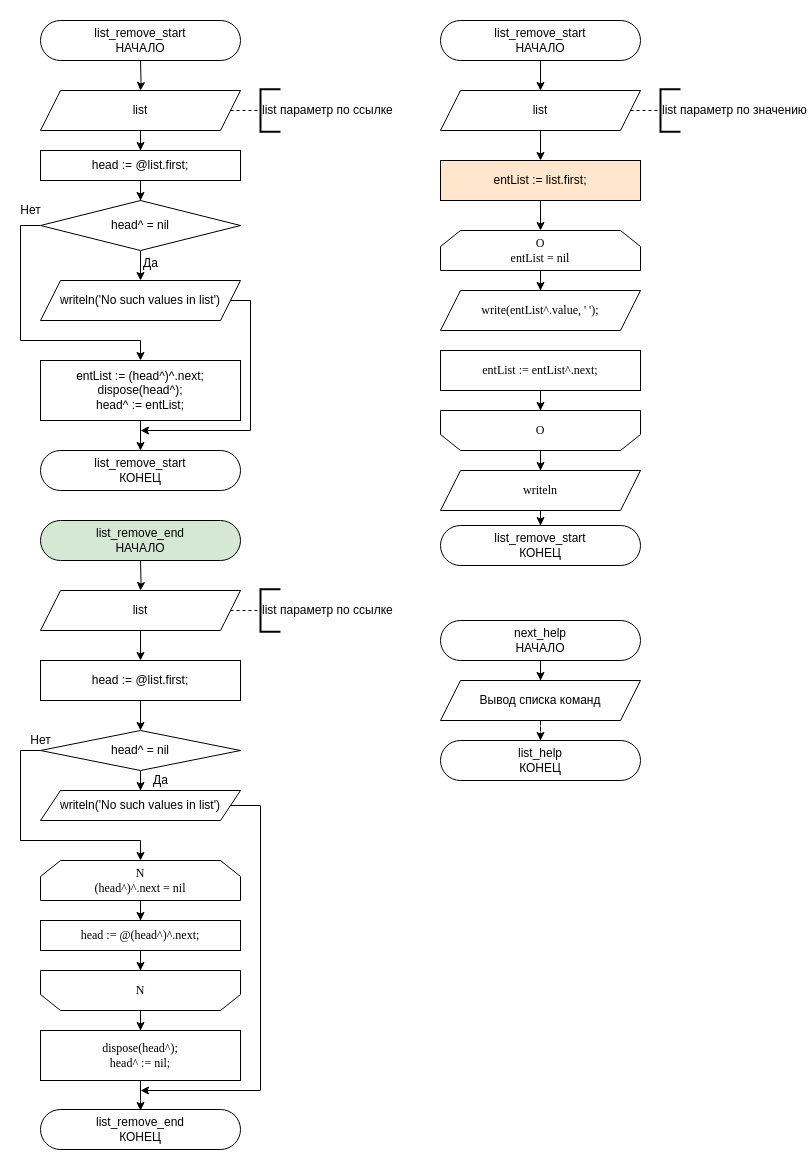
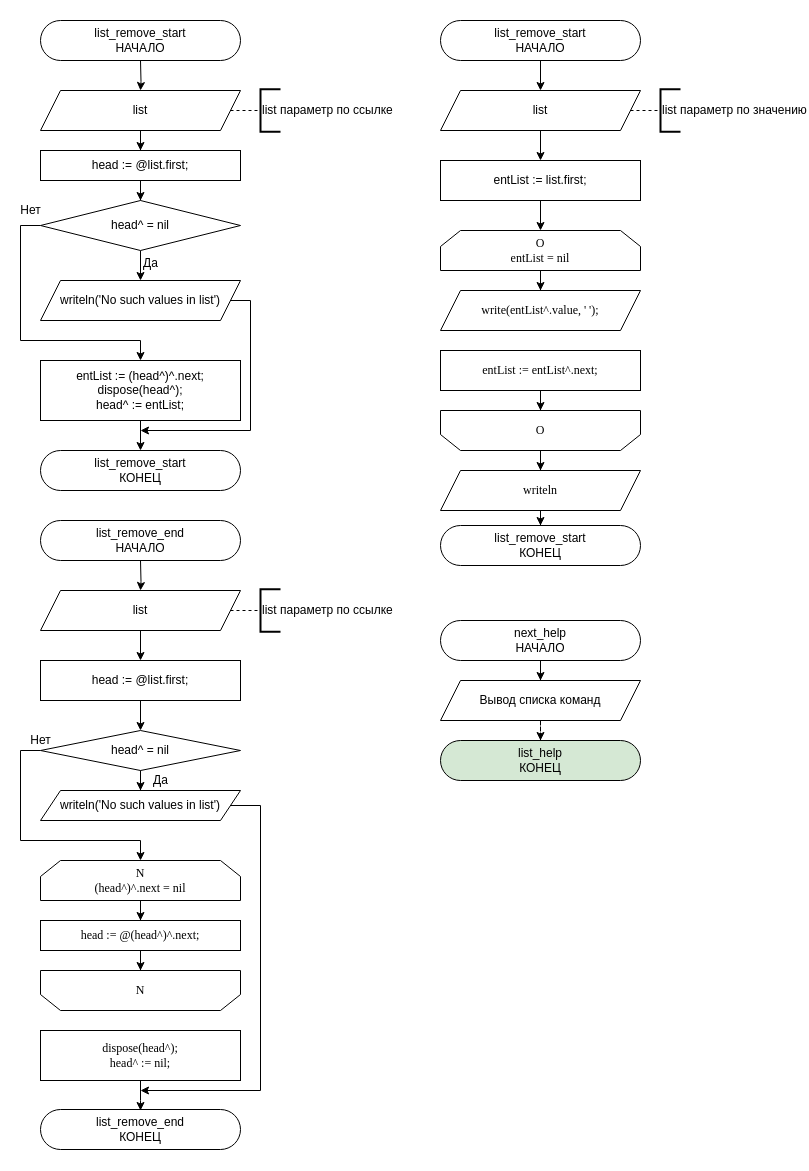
  <mxCell id="0" />
  <mxCell id="1" parent="0" />
  <mxCell id="2" value="list_remove_start&lt;br style=&quot;font-size: 12px;&quot;&gt;НАЧАЛО" style="rounded=1;whiteSpace=wrap;html=1;arcSize=50;strokeWidth=1;fontSize=12;" vertex="1" parent="1"><mxGeometry x="40" y="20" width="200" height="40" as="geometry" /></mxCell>
  <mxCell id="3" value="" style="edgeStyle=orthogonalEdgeStyle;rounded=0;orthogonalLoop=1;jettySize=auto;html=1;fontSize=12;" edge="1" parent="1" target="5"><mxGeometry relative="1" as="geometry"><mxPoint x="140" y="60" as="sourcePoint" /></mxGeometry></mxCell>
  <mxCell id="4" value="" style="edgeStyle=orthogonalEdgeStyle;rounded=0;orthogonalLoop=1;jettySize=auto;html=1;fontSize=12;" edge="1" parent="1" source="5" target="9"><mxGeometry relative="1" as="geometry" /></mxCell>
  <mxCell id="5" value="list" style="shape=parallelogram;perimeter=parallelogramPerimeter;whiteSpace=wrap;html=1;fixedSize=1;fontSize=12;" vertex="1" parent="1"><mxGeometry x="40" y="90" width="200" height="40" as="geometry" /></mxCell>
  <mxCell id="6" value="" style="endArrow=none;dashed=1;html=1;exitX=1;exitY=0.5;exitDx=0;exitDy=0;fontSize=12;" edge="1" parent="1"><mxGeometry width="50" height="50" relative="1" as="geometry"><mxPoint x="230" y="110" as="sourcePoint" /><mxPoint x="260" y="110" as="targetPoint" /></mxGeometry></mxCell>
  <mxCell id="7" value="list параметр по ссылке" style="strokeWidth=2;html=1;shape=mxgraph.flowchart.annotation_1;align=left;pointerEvents=1;fontSize=12;" vertex="1" parent="1"><mxGeometry x="260" y="88.75" width="20" height="42.5" as="geometry" /></mxCell>
  <mxCell id="8" value="" style="edgeStyle=orthogonalEdgeStyle;rounded=0;orthogonalLoop=1;jettySize=auto;html=1;fontSize=12;" edge="1" parent="1" source="9" target="12"><mxGeometry relative="1" as="geometry" /></mxCell>
  <mxCell id="9" value="head := @list.first;" style="whiteSpace=wrap;html=1;fontSize=12;" vertex="1" parent="1"><mxGeometry x="40" y="150" width="200" height="30" as="geometry" /></mxCell>
  <mxCell id="10" value="Да" style="edgeStyle=orthogonalEdgeStyle;rounded=0;orthogonalLoop=1;jettySize=auto;html=1;fontSize=12;" edge="1" parent="1" source="12" target="14"><mxGeometry x="-0.5" y="10" relative="1" as="geometry"><mxPoint as="offset" /></mxGeometry></mxCell>
  <mxCell id="11" value="Нет" style="edgeStyle=orthogonalEdgeStyle;rounded=0;orthogonalLoop=1;jettySize=auto;html=1;entryX=0.5;entryY=0;entryDx=0;entryDy=0;exitX=0;exitY=0.5;exitDx=0;exitDy=0;fontSize=12;" edge="1" parent="1" source="12" target="16"><mxGeometry x="-0.927" y="-15" relative="1" as="geometry"><mxPoint x="-40" y="225" as="targetPoint" /><Array as="points"><mxPoint x="20" y="225" /><mxPoint x="20" y="340" /><mxPoint x="140" y="340" /></Array><mxPoint as="offset" /></mxGeometry></mxCell>
  <mxCell id="12" value="head^ = nil" style="rhombus;whiteSpace=wrap;html=1;fontSize=12;" vertex="1" parent="1"><mxGeometry x="40" y="200" width="200" height="50" as="geometry" /></mxCell>
  <mxCell id="13" value="" style="edgeStyle=orthogonalEdgeStyle;rounded=0;orthogonalLoop=1;jettySize=auto;html=1;exitX=1;exitY=0.5;exitDx=0;exitDy=0;fontSize=12;" edge="1" parent="1" source="14"><mxGeometry relative="1" as="geometry"><mxPoint x="140" y="430" as="targetPoint" /><Array as="points"><mxPoint x="250" y="300" /><mxPoint x="250" y="430" /></Array></mxGeometry></mxCell>
  <mxCell id="14" value="writeln('No such values in list')" style="shape=parallelogram;perimeter=parallelogramPerimeter;whiteSpace=wrap;html=1;fixedSize=1;fontSize=12;" vertex="1" parent="1"><mxGeometry x="40" y="280" width="200" height="40" as="geometry" /></mxCell>
  <mxCell id="15" value="" style="edgeStyle=orthogonalEdgeStyle;rounded=0;orthogonalLoop=1;jettySize=auto;html=1;fontSize=12;" edge="1" parent="1" source="16" target="17"><mxGeometry relative="1" as="geometry" /></mxCell>
  <mxCell id="16" value="&lt;div style=&quot;font-size: 12px;&quot;&gt;entList := (head^)^.next;&lt;/div&gt;&lt;div style=&quot;font-size: 12px;&quot;&gt;&lt;span style=&quot;font-size: 12px;&quot;&gt;&#09;&#09;&lt;/span&gt;dispose(head^);&lt;/div&gt;&lt;div style=&quot;font-size: 12px;&quot;&gt;&lt;span style=&quot;font-size: 12px;&quot;&gt;&#09;&#09;&lt;/span&gt;head^ := entList;&lt;/div&gt;" style="rounded=0;whiteSpace=wrap;html=1;fontSize=12;" vertex="1" parent="1"><mxGeometry x="40" y="360" width="200" height="60" as="geometry" /></mxCell>
  <mxCell id="17" value="list_remove_start&lt;br style=&quot;font-size: 12px;&quot;&gt;КОНЕЦ" style="rounded=1;whiteSpace=wrap;html=1;arcSize=50;strokeWidth=1;fontSize=12;" vertex="1" parent="1"><mxGeometry x="40" y="450" width="200" height="40" as="geometry" /></mxCell>
- <mxCell id="18" value="list_remove_end&lt;br style=&quot;font-size: 12px;&quot;&gt;НАЧАЛО" style="rounded=1;whiteSpace=wrap;html=1;arcSize=50;strokeWidth=1;fontSize=12;fillColor=#d5e8d4;" vertex="1" parent="1"><mxGeometry x="40" y="520" width="200" height="40" as="geometry" /></mxCell>
+ <mxCell id="18" value="list_remove_end&lt;br style=&quot;font-size: 12px;&quot;&gt;НАЧАЛО" style="rounded=1;whiteSpace=wrap;html=1;arcSize=50;strokeWidth=1;fontSize=12;" vertex="1" parent="1"><mxGeometry x="40" y="520" width="200" height="40" as="geometry" /></mxCell>
  <mxCell id="19" value="" style="edgeStyle=orthogonalEdgeStyle;rounded=0;orthogonalLoop=1;jettySize=auto;html=1;fontSize=12;" edge="1" parent="1" target="21"><mxGeometry relative="1" as="geometry"><mxPoint x="140" y="560" as="sourcePoint" /></mxGeometry></mxCell>
  <mxCell id="20" value="" style="edgeStyle=orthogonalEdgeStyle;rounded=0;orthogonalLoop=1;jettySize=auto;html=1;fontSize=12;" edge="1" parent="1" source="21" target="25"><mxGeometry relative="1" as="geometry" /></mxCell>
  <mxCell id="21" value="list" style="shape=parallelogram;perimeter=parallelogramPerimeter;whiteSpace=wrap;html=1;fixedSize=1;fontSize=12;" vertex="1" parent="1"><mxGeometry x="40" y="590" width="200" height="40" as="geometry" /></mxCell>
  <mxCell id="22" value="" style="endArrow=none;dashed=1;html=1;exitX=1;exitY=0.5;exitDx=0;exitDy=0;fontSize=12;" edge="1" parent="1"><mxGeometry width="50" height="50" relative="1" as="geometry"><mxPoint x="230" y="610" as="sourcePoint" /><mxPoint x="260" y="610" as="targetPoint" /></mxGeometry></mxCell>
  <mxCell id="23" value="list параметр по ссылке" style="strokeWidth=2;html=1;shape=mxgraph.flowchart.annotation_1;align=left;pointerEvents=1;fontSize=12;" vertex="1" parent="1"><mxGeometry x="260" y="588.75" width="20" height="42.5" as="geometry" /></mxCell>
  <mxCell id="24" value="" style="edgeStyle=orthogonalEdgeStyle;rounded=0;orthogonalLoop=1;jettySize=auto;html=1;fontSize=12;" edge="1" parent="1" source="25" target="28"><mxGeometry relative="1" as="geometry" /></mxCell>
  <mxCell id="25" value="head := @list.first;" style="whiteSpace=wrap;html=1;fontSize=12;" vertex="1" parent="1"><mxGeometry x="40" y="660" width="200" height="40" as="geometry" /></mxCell>
  <mxCell id="26" value="Да" style="edgeStyle=orthogonalEdgeStyle;rounded=0;orthogonalLoop=1;jettySize=auto;html=1;fontSize=12;" edge="1" parent="1" source="28" target="30"><mxGeometry x="0.667" y="20" relative="1" as="geometry"><mxPoint as="offset" /></mxGeometry></mxCell>
  <mxCell id="27" value="Нет" style="edgeStyle=orthogonalEdgeStyle;rounded=0;orthogonalLoop=1;jettySize=auto;html=1;exitX=0;exitY=0.5;exitDx=0;exitDy=0;entryX=0.5;entryY=0;entryDx=0;entryDy=0;fontSize=12;" edge="1" parent="1" source="28" target="32"><mxGeometry x="-1" y="-10" relative="1" as="geometry"><mxPoint x="140" y="890" as="targetPoint" /><Array as="points"><mxPoint x="20" y="750" /><mxPoint x="20" y="840" /><mxPoint x="140" y="840" /></Array><mxPoint as="offset" /></mxGeometry></mxCell>
  <mxCell id="28" value="head^ = nil" style="rhombus;whiteSpace=wrap;html=1;fontSize=12;" vertex="1" parent="1"><mxGeometry x="40" y="730" width="200" height="40" as="geometry" /></mxCell>
  <mxCell id="29" value="" style="edgeStyle=orthogonalEdgeStyle;rounded=0;orthogonalLoop=1;jettySize=auto;html=1;exitX=1;exitY=0.5;exitDx=0;exitDy=0;fontSize=12;" edge="1" parent="1" source="30"><mxGeometry relative="1" as="geometry"><mxPoint x="140" y="1090" as="targetPoint" /><Array as="points"><mxPoint x="260" y="805" /><mxPoint x="260" y="1090" /></Array></mxGeometry></mxCell>
  <mxCell id="30" value="writeln('No such values in list')" style="shape=parallelogram;perimeter=parallelogramPerimeter;whiteSpace=wrap;html=1;fixedSize=1;fontSize=12;" vertex="1" parent="1"><mxGeometry x="40" y="790" width="200" height="30" as="geometry" /></mxCell>
  <mxCell id="31" value="" style="edgeStyle=orthogonalEdgeStyle;rounded=0;orthogonalLoop=1;jettySize=auto;html=1;fontSize=12;" edge="1" parent="1" source="32" target="34"><mxGeometry relative="1" as="geometry" /></mxCell>
  <mxCell id="32" value="N&lt;br style=&quot;font-size: 12px;&quot;&gt;(head^)^.next = nil" style="shape=loopLimit;whiteSpace=wrap;html=1;rounded=0;shadow=0;strokeWidth=1;fillColor=#ffffff;fontFamily=Times New Roman;fontSize=12;" vertex="1" parent="1"><mxGeometry x="40" y="860" width="200" height="40" as="geometry" /></mxCell>
  <mxCell id="33" value="" style="edgeStyle=orthogonalEdgeStyle;rounded=0;orthogonalLoop=1;jettySize=auto;html=1;fontSize=12;" edge="1" parent="1" source="34" target="36"><mxGeometry relative="1" as="geometry" /></mxCell>
  <mxCell id="34" value="head := @(head^)^.next;" style="whiteSpace=wrap;html=1;rounded=0;shadow=0;fontFamily=Times New Roman;strokeWidth=1;fontSize=12;" vertex="1" parent="1"><mxGeometry x="40" y="920" width="200" height="30" as="geometry" /></mxCell>
- <mxCell id="35" value="" style="edgeStyle=orthogonalEdgeStyle;rounded=0;orthogonalLoop=1;jettySize=auto;html=1;fontSize=12;" edge="1" parent="1" source="36" target="38"><mxGeometry relative="1" as="geometry" /></mxCell>
  <mxCell id="36" value="N" style="shape=loopLimit;whiteSpace=wrap;html=1;rounded=0;shadow=0;strokeWidth=1;fillColor=#ffffff;fontFamily=Times New Roman;fontSize=12;direction=west;" vertex="1" parent="1"><mxGeometry x="40" y="970" width="200" height="40" as="geometry" /></mxCell>
  <mxCell id="37" value="" style="edgeStyle=orthogonalEdgeStyle;rounded=0;orthogonalLoop=1;jettySize=auto;html=1;fontSize=12;" edge="1" parent="1" source="38"><mxGeometry relative="1" as="geometry"><mxPoint x="140" y="1110" as="targetPoint" /></mxGeometry></mxCell>
  <mxCell id="38" value="dispose(head^);&#10;&#09;&#09;head^ := nil;" style="whiteSpace=wrap;html=1;rounded=0;shadow=0;fontFamily=Times New Roman;strokeWidth=1;fontSize=12;" vertex="1" parent="1"><mxGeometry x="40" y="1030" width="200" height="50" as="geometry" /></mxCell>
  <mxCell id="39" value="list_remove_end&lt;br style=&quot;font-size: 12px;&quot;&gt;КОНЕЦ" style="rounded=1;whiteSpace=wrap;html=1;arcSize=50;strokeWidth=1;fontSize=12;" vertex="1" parent="1"><mxGeometry x="40" y="1109" width="200" height="40" as="geometry" /></mxCell>
  <mxCell id="40" value="" style="edgeStyle=orthogonalEdgeStyle;rounded=0;orthogonalLoop=1;jettySize=auto;html=1;fontSize=12;" edge="1" parent="1" source="41" target="43"><mxGeometry relative="1" as="geometry" /></mxCell>
  <mxCell id="41" value="list_remove_start&lt;br style=&quot;font-size: 12px;&quot;&gt;НАЧАЛО" style="rounded=1;whiteSpace=wrap;html=1;arcSize=50;strokeWidth=1;fontSize=12;" vertex="1" parent="1"><mxGeometry x="440" y="20" width="200" height="40" as="geometry" /></mxCell>
  <mxCell id="42" value="" style="edgeStyle=orthogonalEdgeStyle;rounded=0;orthogonalLoop=1;jettySize=auto;html=1;fontSize=12;" edge="1" parent="1" source="43" target="47"><mxGeometry relative="1" as="geometry" /></mxCell>
  <mxCell id="43" value="list" style="shape=parallelogram;perimeter=parallelogramPerimeter;whiteSpace=wrap;html=1;fixedSize=1;fontSize=12;" vertex="1" parent="1"><mxGeometry x="440" y="90" width="200" height="40" as="geometry" /></mxCell>
  <mxCell id="44" value="" style="endArrow=none;dashed=1;html=1;exitX=1;exitY=0.5;exitDx=0;exitDy=0;fontSize=12;" edge="1" parent="1"><mxGeometry width="50" height="50" relative="1" as="geometry"><mxPoint x="630" y="110" as="sourcePoint" /><mxPoint x="660" y="110" as="targetPoint" /></mxGeometry></mxCell>
  <mxCell id="45" value="list параметр по значению" style="strokeWidth=2;html=1;shape=mxgraph.flowchart.annotation_1;align=left;pointerEvents=1;fontSize=12;" vertex="1" parent="1"><mxGeometry x="660" y="88.75" width="20" height="42.5" as="geometry" /></mxCell>
  <mxCell id="46" value="" style="edgeStyle=orthogonalEdgeStyle;rounded=0;orthogonalLoop=1;jettySize=auto;html=1;fontSize=12;" edge="1" parent="1" source="47" target="49"><mxGeometry relative="1" as="geometry" /></mxCell>
- <mxCell id="47" value="entList := list.first;" style="whiteSpace=wrap;html=1;fontSize=12;fillColor=#ffe6cc;" vertex="1" parent="1"><mxGeometry x="440" y="160" width="200" height="40" as="geometry" /></mxCell>
+ <mxCell id="47" value="entList := list.first;" style="whiteSpace=wrap;html=1;fontSize=12;" vertex="1" parent="1"><mxGeometry x="440" y="160" width="200" height="40" as="geometry" /></mxCell>
  <mxCell id="48" value="" style="edgeStyle=orthogonalEdgeStyle;rounded=0;orthogonalLoop=1;jettySize=auto;html=1;fontSize=12;" edge="1" parent="1" source="49" target="50"><mxGeometry relative="1" as="geometry" /></mxCell>
  <mxCell id="49" value="O&lt;br style=&quot;font-size: 12px;&quot;&gt;entList = nil" style="shape=loopLimit;whiteSpace=wrap;html=1;rounded=0;shadow=0;strokeWidth=1;fillColor=#ffffff;fontFamily=Times New Roman;fontSize=12;" vertex="1" parent="1"><mxGeometry x="440" y="230" width="200" height="40" as="geometry" /></mxCell>
  <mxCell id="50" value="write(entList^.value, ' ');" style="shape=parallelogram;perimeter=parallelogramPerimeter;whiteSpace=wrap;html=1;fixedSize=1;rounded=0;shadow=0;fontFamily=Times New Roman;strokeWidth=1;fontSize=12;" vertex="1" parent="1"><mxGeometry x="440" y="290" width="200" height="40" as="geometry" /></mxCell>
  <mxCell id="51" value="" style="edgeStyle=orthogonalEdgeStyle;rounded=0;orthogonalLoop=1;jettySize=auto;html=1;fontSize=12;" edge="1" parent="1" source="52" target="54"><mxGeometry relative="1" as="geometry" /></mxCell>
  <mxCell id="52" value="entList := entList^.next;" style="whiteSpace=wrap;html=1;rounded=0;shadow=0;fontFamily=Times New Roman;strokeWidth=1;fontSize=12;" vertex="1" parent="1"><mxGeometry x="440" y="350" width="200" height="40" as="geometry" /></mxCell>
  <mxCell id="53" value="" style="edgeStyle=orthogonalEdgeStyle;rounded=0;orthogonalLoop=1;jettySize=auto;html=1;fontSize=12;" edge="1" parent="1" source="54" target="56"><mxGeometry relative="1" as="geometry" /></mxCell>
  <mxCell id="54" value="O" style="shape=loopLimit;whiteSpace=wrap;html=1;rounded=0;shadow=0;strokeWidth=1;fillColor=#ffffff;fontFamily=Times New Roman;fontSize=12;direction=west;" vertex="1" parent="1"><mxGeometry x="440" y="410" width="200" height="40" as="geometry" /></mxCell>
  <mxCell id="55" value="" style="edgeStyle=orthogonalEdgeStyle;rounded=0;orthogonalLoop=1;jettySize=auto;html=1;fontSize=12;" edge="1" parent="1" source="56" target="57"><mxGeometry relative="1" as="geometry" /></mxCell>
  <mxCell id="56" value="writeln" style="shape=parallelogram;perimeter=parallelogramPerimeter;whiteSpace=wrap;html=1;fixedSize=1;rounded=0;shadow=0;fontFamily=Times New Roman;strokeWidth=1;fontSize=12;" vertex="1" parent="1"><mxGeometry x="440" y="470" width="200" height="40" as="geometry" /></mxCell>
  <mxCell id="57" value="list_remove_start&lt;br style=&quot;font-size: 12px&quot;&gt;КОНЕЦ" style="rounded=1;whiteSpace=wrap;html=1;arcSize=50;strokeWidth=1;fontSize=12;" vertex="1" parent="1"><mxGeometry x="440" y="525" width="200" height="40" as="geometry" /></mxCell>
  <mxCell id="58" value="" style="edgeStyle=orthogonalEdgeStyle;rounded=0;orthogonalLoop=1;jettySize=auto;html=1;fontSize=12;" edge="1" parent="1" source="59" target="61"><mxGeometry relative="1" as="geometry" /></mxCell>
  <mxCell id="59" value="next_help&lt;br style=&quot;font-size: 12px&quot;&gt;НАЧАЛО" style="rounded=1;whiteSpace=wrap;html=1;arcSize=50;strokeWidth=1;fontSize=12;" vertex="1" parent="1"><mxGeometry x="440" y="620" width="200" height="40" as="geometry" /></mxCell>
  <mxCell id="60" value="" style="edgeStyle=orthogonalEdgeStyle;rounded=0;orthogonalLoop=1;jettySize=auto;html=1;fontSize=12;dashed=1;" edge="1" parent="1" source="61" target="62"><mxGeometry relative="1" as="geometry" /></mxCell>
  <mxCell id="61" value="Вывод списка команд" style="shape=parallelogram;perimeter=parallelogramPerimeter;whiteSpace=wrap;html=1;fixedSize=1;fontSize=12;" vertex="1" parent="1"><mxGeometry x="440" y="680" width="200" height="40" as="geometry" /></mxCell>
- <mxCell id="62" value="list_help&lt;br style=&quot;font-size: 12px&quot;&gt;КОНЕЦ" style="rounded=1;whiteSpace=wrap;html=1;arcSize=50;strokeWidth=1;fontSize=12;" vertex="1" parent="1"><mxGeometry x="440" y="740" width="200" height="40" as="geometry" /></mxCell>
+ <mxCell id="62" value="list_help&lt;br style=&quot;font-size: 12px&quot;&gt;КОНЕЦ" style="rounded=1;whiteSpace=wrap;html=1;arcSize=50;strokeWidth=1;fontSize=12;fillColor=#d5e8d4;" vertex="1" parent="1"><mxGeometry x="440" y="740" width="200" height="40" as="geometry" /></mxCell>
